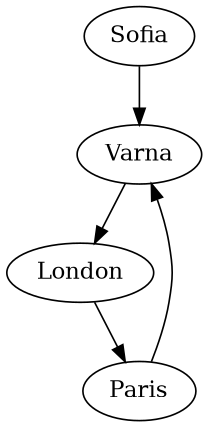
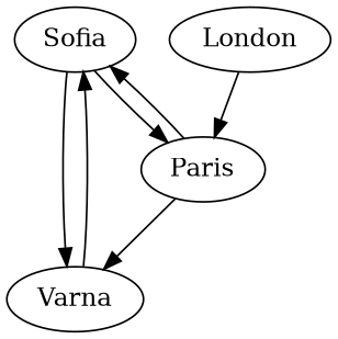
  digraph {
    n1 [label=Sofia]
    n2 [label=Varna]
    n3 [label=Paris]
    n4 [label=London]
    n1 -> n2
-   n2 -> n4
+   n1 -> n3
+   n2 -> n1
+   n3 -> n1
    n3 -> n2
    n4 -> n3
  }
